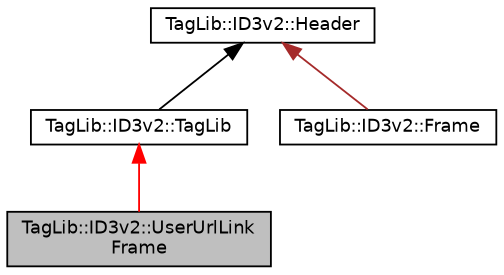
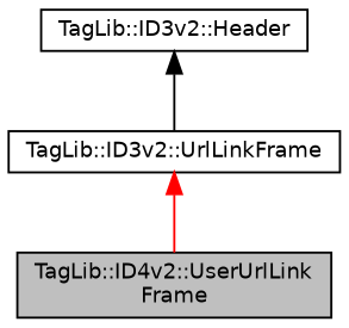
  digraph {
    node [color=black fillcolor=white fontname=Helvetica fontsize=10 shape=record style=filled]
    edge [dir=back fontname=Helvetica fontsize=10 labelfontname=Helvetica labelfontsize=10 style=solid]
-   n1 [fillcolor=grey75 fontcolor=black height=0.2 label="TagLib::ID3v2::UserUrlLink\lFrame" width=0.4]
-   n2 [height=0.2 label="TagLib::ID3v2::TagLib" width=0.4]
-   n3 [height=0.2 label="TagLib::ID3v2::Frame" width=0.4]
+   n1 [fillcolor=grey75 fontcolor=black height=0.2 label="TagLib::ID4v2::UserUrlLink\lFrame" width=0.4]
+   n2 [height=0.2 label="TagLib::ID3v2::UrlLinkFrame" width=0.4]
    n4 [height=0.2 label="TagLib::ID3v2::Header" width=0.4]
    n2 -> n1 [color=red]
    n4 -> n2 [color=black]
-   n4 -> n3 [color=brown]
  }
